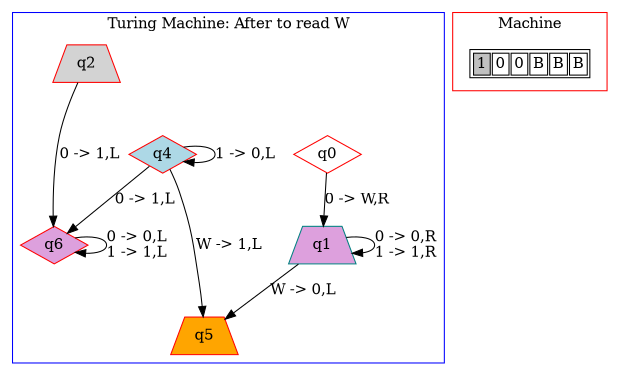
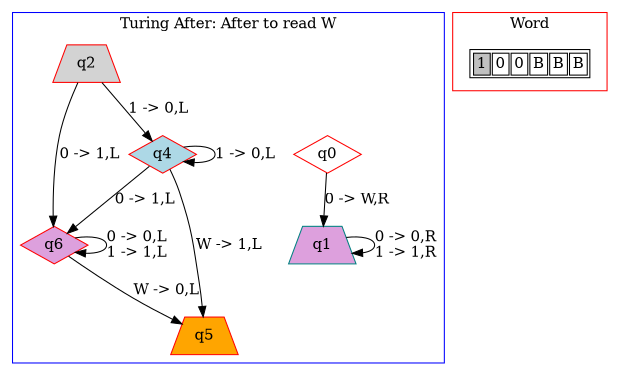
  digraph {
    node [color=red fillcolor=plum shape=diamond style=filled]
    q0 [fillcolor=white]
    q1 [color=teal shape=trapezium]
    q2 [fillcolor=lightgrey shape=trapezium]
    n4 [label=q6]
    q4 [fillcolor=lightblue]
    q5 [fillcolor=orange shape=trapezium]
    n7 [label=<<TABLE> <TR> <TD BGCOLOR="gray"><FONT>1</FONT></TD> <TD><FONT>0</FONT></TD> <TD><FONT>0</FONT></TD> <TD><FONT>B</FONT></TD> <TD><FONT>B</FONT></TD> <TD><FONT>B</FONT></TD> </TR> </TABLE>> shape=plaintext color="" fillcolor="" style=""]
    subgraph cluster_1 {
      color=blue
-     label="Turing Machine: After to read W"
+     label="Turing After: After to read W"
      q0
      q1
      q2
      n4
      q4
      q5
    }
    subgraph cluster_2 {
      color=red
-     label=Machine
+     label=Word
      n7
    }
    q0 -> q1 [label="0 -> W,R"]
    q1 -> q1 [label="0 -> 0,R\n1 -> 1,R"]
    q2 -> n4 [label="0 -> 1,L"]
+   q2 -> q4 [label="1 -> 0,L"]
    n4 -> n4 [label="0 -> 0,L\n1 -> 1,L"]
-   q1 -> q5 [label="W -> 0,L"]
+   n4 -> q5 [label="W -> 0,L"]
    q4 -> n4 [label="0 -> 1,L"]
    q4 -> q4 [label="1 -> 0,L"]
    q4 -> q5 [label="W -> 1,L"]
  }
